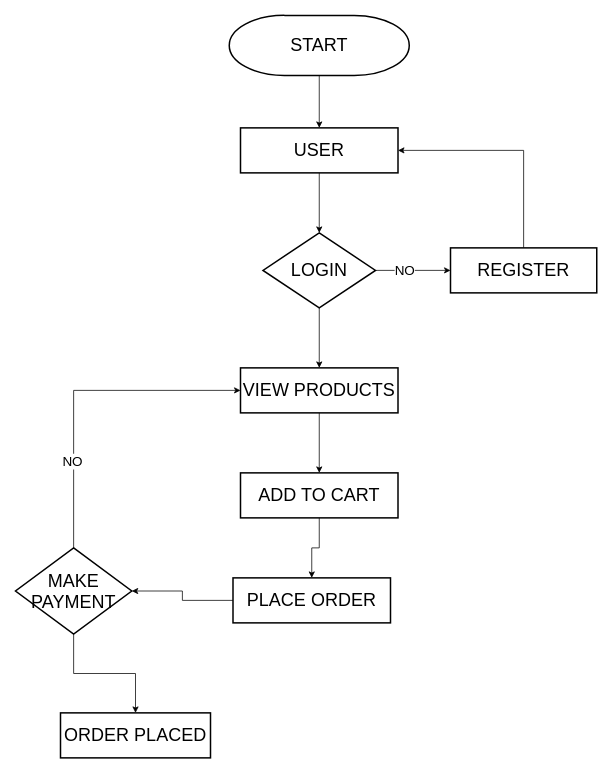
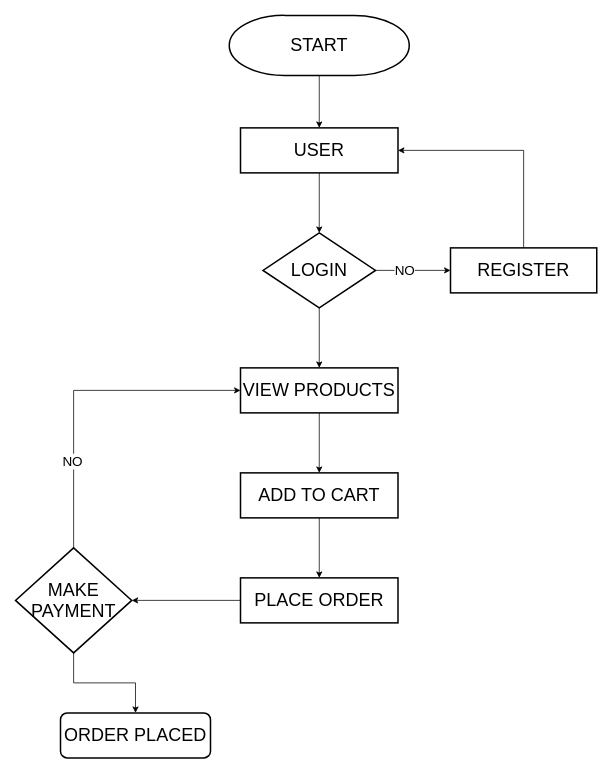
  <mxCell id="0" />
  <mxCell id="1" parent="0" />
  <mxCell id="2" value="" style="edgeStyle=orthogonalEdgeStyle;rounded=0;orthogonalLoop=1;jettySize=auto;html=1;" edge="1" parent="1" source="3" target="5"><mxGeometry relative="1" as="geometry" /></mxCell>
  <mxCell id="3" value="&lt;font style=&quot;font-size: 24px;&quot;&gt;START&lt;/font&gt;" style="strokeWidth=2;html=1;shape=mxgraph.flowchart.terminator;whiteSpace=wrap;" vertex="1" parent="1"><mxGeometry x="305" y="20" width="240" height="80" as="geometry" /></mxCell>
  <mxCell id="4" value="" style="edgeStyle=orthogonalEdgeStyle;rounded=0;orthogonalLoop=1;jettySize=auto;html=1;" edge="1" parent="1" source="5" target="9"><mxGeometry relative="1" as="geometry" /></mxCell>
  <mxCell id="5" value="&lt;font style=&quot;font-size: 24px;&quot;&gt;USER&lt;/font&gt;" style="whiteSpace=wrap;html=1;strokeWidth=2;" vertex="1" parent="1"><mxGeometry x="320" y="170" width="210" height="60" as="geometry" /></mxCell>
  <mxCell id="6" value="" style="edgeStyle=orthogonalEdgeStyle;rounded=0;orthogonalLoop=1;jettySize=auto;html=1;" edge="1" parent="1" source="9" target="11"><mxGeometry relative="1" as="geometry" /></mxCell>
  <mxCell id="7" value="&lt;font style=&quot;font-size: 18px;&quot;&gt;NO&lt;/font&gt;" style="edgeLabel;html=1;align=center;verticalAlign=middle;resizable=0;points=[];" vertex="1" connectable="0" parent="6"><mxGeometry x="-0.242" y="1" relative="1" as="geometry"><mxPoint as="offset" /></mxGeometry></mxCell>
  <mxCell id="8" value="" style="edgeStyle=orthogonalEdgeStyle;rounded=0;orthogonalLoop=1;jettySize=auto;html=1;" edge="1" parent="1" source="9" target="13"><mxGeometry relative="1" as="geometry" /></mxCell>
  <mxCell id="9" value="&lt;font style=&quot;font-size: 24px;&quot;&gt;LOGIN&lt;/font&gt;" style="rhombus;whiteSpace=wrap;html=1;strokeWidth=2;" vertex="1" parent="1"><mxGeometry x="350" y="310" width="150" height="100" as="geometry" /></mxCell>
  <mxCell id="10" style="edgeStyle=orthogonalEdgeStyle;rounded=0;orthogonalLoop=1;jettySize=auto;html=1;exitX=0.5;exitY=0;exitDx=0;exitDy=0;entryX=1;entryY=0.5;entryDx=0;entryDy=0;" edge="1" parent="1" source="11" target="5"><mxGeometry relative="1" as="geometry" /></mxCell>
  <mxCell id="11" value="&lt;font style=&quot;font-size: 24px;&quot;&gt;REGISTER&lt;/font&gt;" style="whiteSpace=wrap;html=1;strokeWidth=2;" vertex="1" parent="1"><mxGeometry x="600" y="330" width="195" height="60" as="geometry" /></mxCell>
  <mxCell id="12" value="" style="edgeStyle=orthogonalEdgeStyle;rounded=0;orthogonalLoop=1;jettySize=auto;html=1;" edge="1" parent="1" source="13" target="15"><mxGeometry relative="1" as="geometry" /></mxCell>
  <mxCell id="13" value="&lt;font style=&quot;font-size: 24px;&quot;&gt;VIEW PRODUCTS&lt;/font&gt;" style="whiteSpace=wrap;html=1;strokeWidth=2;" vertex="1" parent="1"><mxGeometry x="320" y="490" width="210" height="60" as="geometry" /></mxCell>
  <mxCell id="14" value="" style="edgeStyle=orthogonalEdgeStyle;rounded=0;orthogonalLoop=1;jettySize=auto;html=1;" edge="1" parent="1" source="15" target="17"><mxGeometry relative="1" as="geometry" /></mxCell>
  <mxCell id="15" value="&lt;span style=&quot;font-size: 24px;&quot;&gt;ADD TO CART&lt;/span&gt;" style="whiteSpace=wrap;html=1;strokeWidth=2;" vertex="1" parent="1"><mxGeometry x="320" y="630" width="210" height="60" as="geometry" /></mxCell>
  <mxCell id="16" value="" style="edgeStyle=orthogonalEdgeStyle;rounded=0;orthogonalLoop=1;jettySize=auto;html=1;" edge="1" parent="1" source="17" target="21"><mxGeometry relative="1" as="geometry" /></mxCell>
- <mxCell id="17" value="&lt;span style=&quot;font-size: 24px;&quot;&gt;PLACE ORDER&lt;/span&gt;" style="whiteSpace=wrap;html=1;strokeWidth=2;" vertex="1" parent="1"><mxGeometry x="310" y="770" width="210" height="60" as="geometry" /></mxCell>
+ <mxCell id="17" value="&lt;span style=&quot;font-size: 24px;&quot;&gt;PLACE ORDER&lt;/span&gt;" style="whiteSpace=wrap;html=1;strokeWidth=2;" vertex="1" parent="1"><mxGeometry x="320" y="770" width="210" height="60" as="geometry" /></mxCell>
  <mxCell id="18" style="edgeStyle=orthogonalEdgeStyle;rounded=0;orthogonalLoop=1;jettySize=auto;html=1;exitX=0.5;exitY=0;exitDx=0;exitDy=0;entryX=0;entryY=0.5;entryDx=0;entryDy=0;" edge="1" parent="1" source="21" target="13"><mxGeometry relative="1" as="geometry" /></mxCell>
  <mxCell id="19" value="&lt;font style=&quot;font-size: 18px;&quot;&gt;NO&lt;/font&gt;" style="edgeLabel;html=1;align=center;verticalAlign=middle;resizable=0;points=[];" vertex="1" connectable="0" parent="18"><mxGeometry x="-0.464" y="3" relative="1" as="geometry"><mxPoint x="1" as="offset" /></mxGeometry></mxCell>
  <mxCell id="20" value="" style="edgeStyle=orthogonalEdgeStyle;rounded=0;orthogonalLoop=1;jettySize=auto;html=1;" edge="1" parent="1" source="21" target="22"><mxGeometry relative="1" as="geometry" /></mxCell>
- <mxCell id="21" value="&lt;font style=&quot;font-size: 24px;&quot;&gt;MAKE PAYMENT&lt;/font&gt;" style="rhombus;whiteSpace=wrap;html=1;strokeWidth=2;" vertex="1" parent="1"><mxGeometry x="20" y="730" width="155" height="115" as="geometry" /></mxCell>
- <mxCell id="22" value="&lt;font style=&quot;font-size: 24px;&quot;&gt;ORDER PLACED&lt;/font&gt;" style="whiteSpace=wrap;html=1;strokeWidth=2;" vertex="1" parent="1"><mxGeometry x="80" y="950" width="200" height="60" as="geometry" /></mxCell>
+ <mxCell id="21" value="&lt;font style=&quot;font-size: 24px;&quot;&gt;MAKE PAYMENT&lt;/font&gt;" style="rhombus;whiteSpace=wrap;html=1;strokeWidth=2;" vertex="1" parent="1"><mxGeometry x="20" y="730" width="155" height="140" as="geometry" /></mxCell>
+ <mxCell id="22" value="&lt;font style=&quot;font-size: 24px;&quot;&gt;ORDER PLACED&lt;/font&gt;" style="whiteSpace=wrap;html=1;strokeWidth=2;rounded=1;" vertex="1" parent="1"><mxGeometry x="80" y="950" width="200" height="60" as="geometry" /></mxCell>
